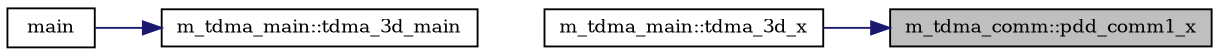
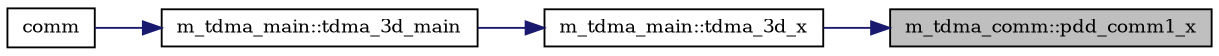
  digraph {
    fontname="DejaVu Serif"
    rankdir=RL
    node [color=black fillcolor=white fontname="DejaVu Serif" fontsize=10 shape=record style=filled]
    edge [color=midnightblue dir=back fontname="DejaVu Serif" fontsize=10 labelfontname=Helvetica labelfontsize=10 style=solid]
    n1 [fillcolor=grey75 fontcolor=black height=0.2 label="m_tdma_comm::pdd_comm1_x" width=0.4]
    n2 [height=0.2 label="m_tdma_main::tdma_3d_x" width=0.4]
    n3 [height=0.2 label="m_tdma_main::tdma_3d_main" width=0.4]
-   n4 [height=0.2 label=main width=0.4]
+   n4 [height=0.2 label=comm width=0.4]
    n1 -> n2
+   n2 -> n3
    n3 -> n4
  }
